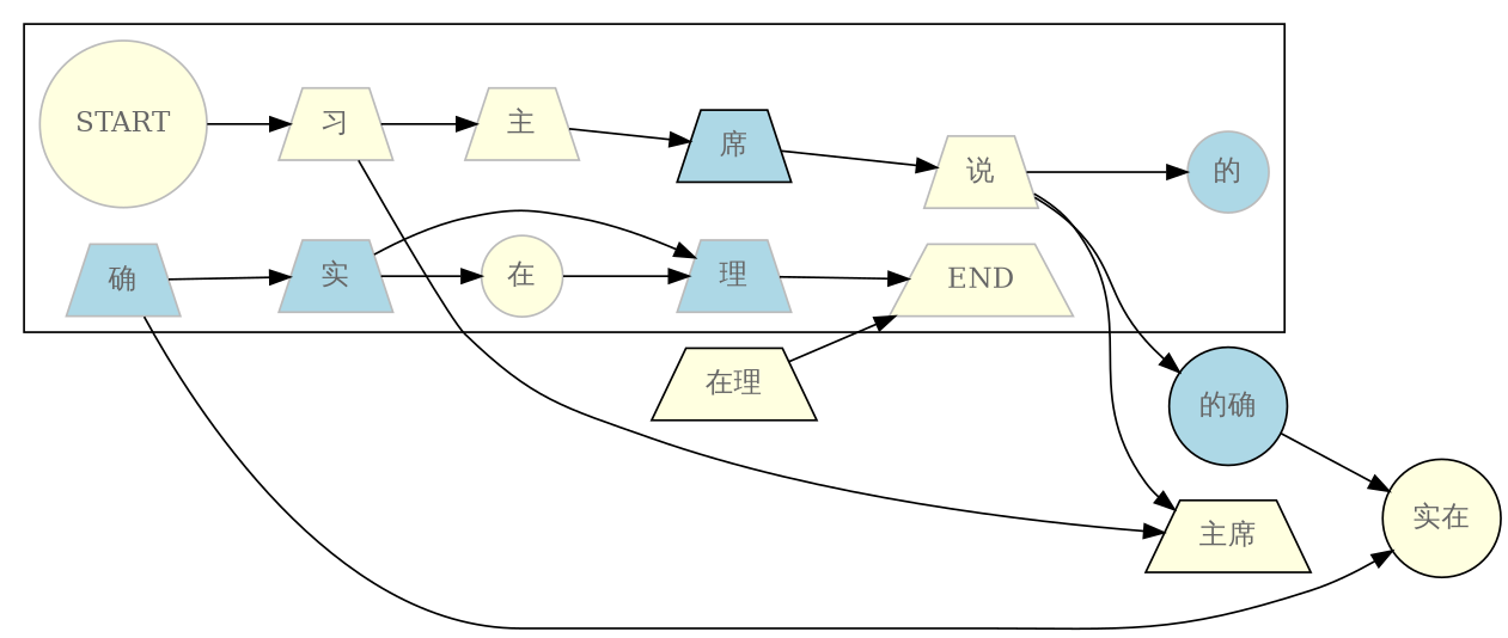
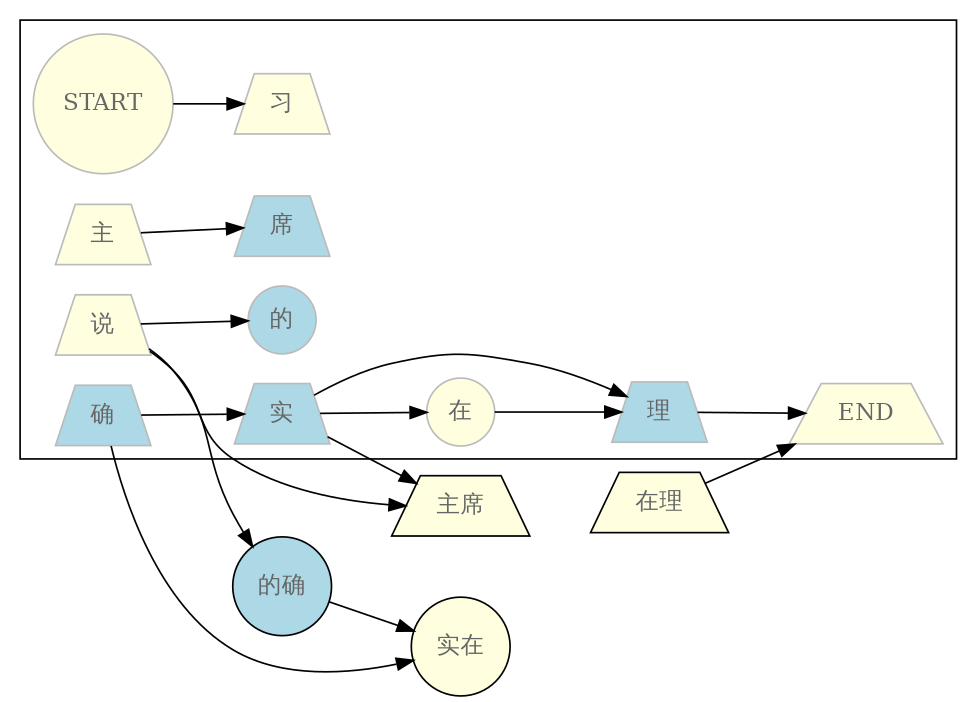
  digraph {
    rankdir=LR
    node [color="#bbbbbb" fillcolor=lightyellow fontcolor="#666666" shape=trapezium style=filled]
    edge [arrowhead=normal arrowtail=dot]
    START [shape=circle]
    n2 [label="习"]
    n3 [label="主"]
-   n4 [color=black fillcolor=lightblue label="席"]
+   n4 [fillcolor=lightblue label="席"]
    n5 [label="说"]
    n6 [fillcolor=lightblue label="的" shape=circle]
    n7 [fillcolor=lightblue label="确"]
    n8 [fillcolor=lightblue label="实"]
    n9 [label="在" shape=circle]
    n10 [fillcolor=lightblue label="理"]
    END
    n12 [label="主席" color=""]
    n13 [fillcolor=lightblue label="的确" shape=circle color=""]
    n14 [label="实在" shape=circle color=""]
    n15 [label="在理" color=""]
    subgraph cluster_1 {
      START
      n2
      n3
      n4
      n5
      n6
      n7
      n8
      n9
      n10
      END
    }
    START -> n2
-   n2 -> n3
-   n2 -> n12 [arrowhead="" arrowtail=""]
+   n8 -> n12 [arrowhead="" arrowtail=""]
    n3 -> n4
-   n4 -> n5
    n5 -> n6
    n5 -> n12 [arrowhead="" arrowtail=""]
    n5 -> n13 [arrowhead="" arrowtail=""]
    n7 -> n8
    n7 -> n14 [arrowhead="" arrowtail=""]
    n8 -> n9
    n8 -> n10 [arrowhead="" arrowtail=""]
    n9 -> n10
    n10 -> END
    n13 -> n14 [arrowhead="" arrowtail=""]
    n15 -> END [arrowhead="" arrowtail=""]
  }
